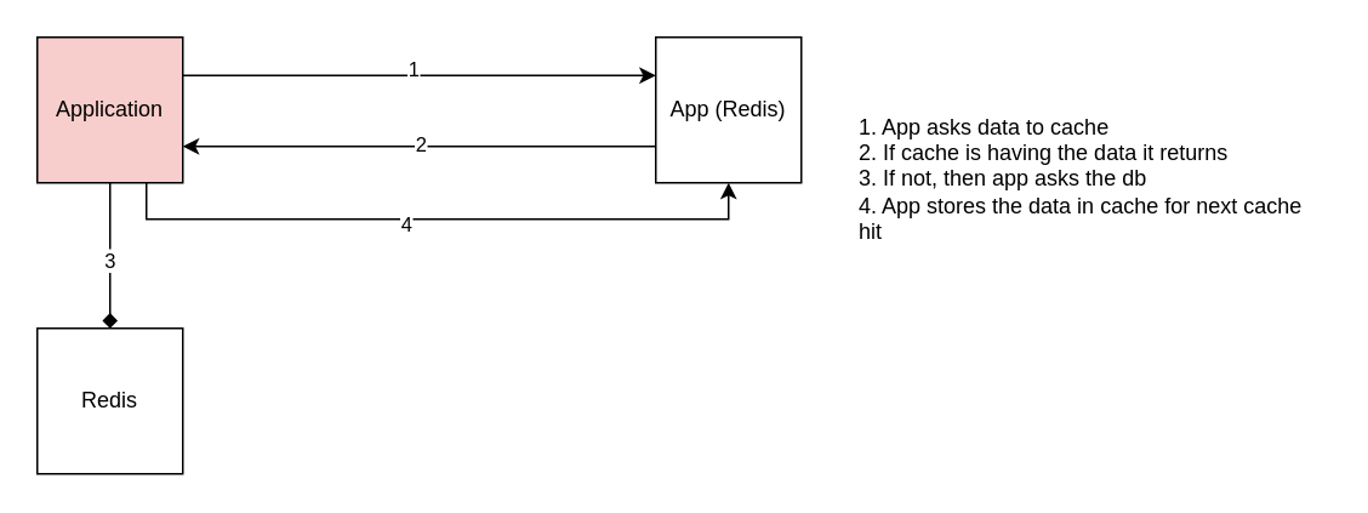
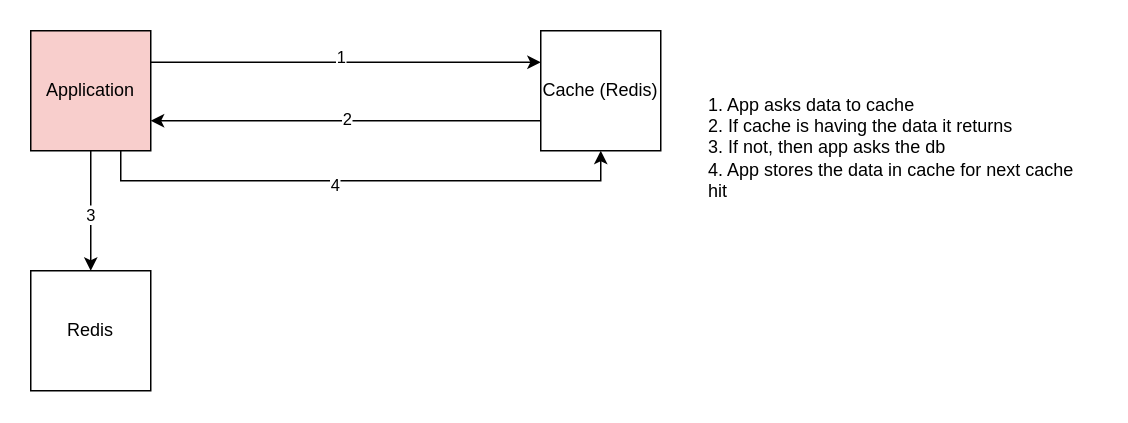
  <mxCell id="0" />
  <mxCell id="1" parent="0" />
  <mxCell id="2" value="" style="edgeStyle=orthogonalEdgeStyle;rounded=0;orthogonalLoop=1;jettySize=auto;html=1;" edge="1" parent="1"><mxGeometry relative="1" as="geometry"><mxPoint x="100" y="41" as="sourcePoint" /><mxPoint x="360" y="41" as="targetPoint" /></mxGeometry></mxCell>
  <mxCell id="3" value="1" style="edgeLabel;html=1;align=center;verticalAlign=middle;resizable=0;points=[];" vertex="1" connectable="0" parent="2"><mxGeometry x="-0.031" y="4" relative="1" as="geometry"><mxPoint as="offset" /></mxGeometry></mxCell>
- <mxCell id="4" value="" style="edgeStyle=orthogonalEdgeStyle;rounded=0;orthogonalLoop=1;jettySize=auto;html=1;endArrow=diamond;" edge="1" parent="1" source="8" target="12"><mxGeometry relative="1" as="geometry" /></mxCell>
+ <mxCell id="4" value="" style="edgeStyle=orthogonalEdgeStyle;rounded=0;orthogonalLoop=1;jettySize=auto;html=1;" edge="1" parent="1" source="8" target="12"><mxGeometry relative="1" as="geometry" /></mxCell>
  <mxCell id="5" value="3" style="edgeLabel;html=1;align=center;verticalAlign=middle;resizable=0;points=[];" vertex="1" connectable="0" parent="4"><mxGeometry x="0.05" y="-1" relative="1" as="geometry"><mxPoint as="offset" /></mxGeometry></mxCell>
  <mxCell id="6" style="edgeStyle=orthogonalEdgeStyle;rounded=0;orthogonalLoop=1;jettySize=auto;html=1;exitX=0.75;exitY=1;exitDx=0;exitDy=0;entryX=0.5;entryY=1;entryDx=0;entryDy=0;" edge="1" parent="1" source="8" target="11"><mxGeometry relative="1" as="geometry" /></mxCell>
  <mxCell id="7" value="4" style="edgeLabel;html=1;align=center;verticalAlign=middle;resizable=0;points=[];" vertex="1" connectable="0" parent="6"><mxGeometry x="-0.1" y="-2" relative="1" as="geometry"><mxPoint as="offset" /></mxGeometry></mxCell>
  <mxCell id="8" value="Application" style="whiteSpace=wrap;html=1;aspect=fixed;fillColor=#f8cecc;" vertex="1" parent="1"><mxGeometry x="20" y="20" width="80" height="80" as="geometry" /></mxCell>
  <mxCell id="9" style="edgeStyle=orthogonalEdgeStyle;rounded=0;orthogonalLoop=1;jettySize=auto;html=1;exitX=0;exitY=0.75;exitDx=0;exitDy=0;entryX=1;entryY=0.75;entryDx=0;entryDy=0;" edge="1" parent="1" source="11" target="8"><mxGeometry relative="1" as="geometry" /></mxCell>
  <mxCell id="10" value="2" style="edgeLabel;html=1;align=center;verticalAlign=middle;resizable=0;points=[];" vertex="1" connectable="0" parent="9"><mxGeometry y="-2" relative="1" as="geometry"><mxPoint as="offset" /></mxGeometry></mxCell>
- <mxCell id="11" value="App (Redis)" style="whiteSpace=wrap;html=1;aspect=fixed;" vertex="1" parent="1"><mxGeometry x="360" y="20" width="80" height="80" as="geometry" /></mxCell>
+ <mxCell id="11" value="Cache (Redis)" style="whiteSpace=wrap;html=1;aspect=fixed;" vertex="1" parent="1"><mxGeometry x="360" y="20" width="80" height="80" as="geometry" /></mxCell>
  <mxCell id="12" value="Redis" style="whiteSpace=wrap;html=1;aspect=fixed;" vertex="1" parent="1"><mxGeometry x="20" y="180" width="80" height="80" as="geometry" /></mxCell>
  <mxCell id="13" value="&lt;div align=&quot;left&quot;&gt;1. App asks data to cache&lt;/div&gt;&lt;div align=&quot;left&quot;&gt;2. If cache is having the data it returns&lt;/div&gt;&lt;div align=&quot;left&quot;&gt;3. If not, then app asks the db&lt;/div&gt;&lt;div align=&quot;left&quot;&gt;4. App stores the data in cache for next cache hit &lt;br&gt;&lt;/div&gt;" style="text;html=1;align=left;verticalAlign=middle;whiteSpace=wrap;rounded=0;" vertex="1" parent="1"><mxGeometry x="470" y="45" width="260" height="105" as="geometry" /></mxCell>
